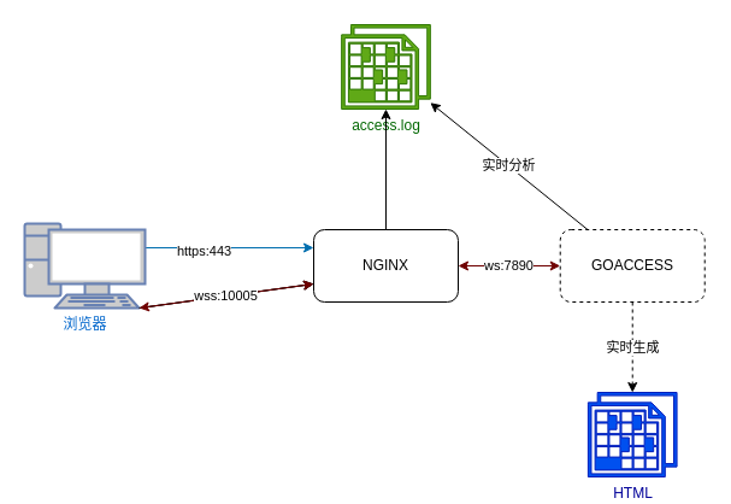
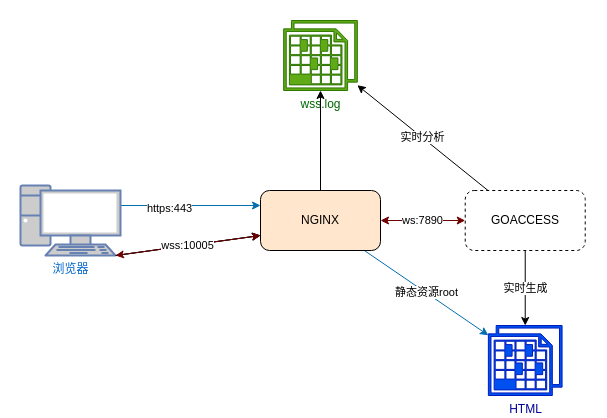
  <mxCell id="0" />
  <mxCell id="1" parent="0" />
  <mxCell id="2" value="ws:7890" style="edgeStyle=none;html=1;entryX=0;entryY=0.5;entryDx=0;entryDy=0;fillColor=#a20025;strokeColor=#6F0000;startArrow=classic;startFill=1;endArrow=classic;endFill=1;" edge="1" parent="1" source="4" target="11"><mxGeometry relative="1" as="geometry" /></mxCell>
- <mxCell id="4" value="NGINX" style="rounded=1;whiteSpace=wrap;html=1;" vertex="1" parent="1"><mxGeometry x="260" y="190" width="120" height="60" as="geometry" /></mxCell>
+ <mxCell id="3" value="静态资源root" style="edgeStyle=none;html=1;fillColor=#1ba1e2;strokeColor=#006EAF;" edge="1" parent="1" source="4" target="12"><mxGeometry relative="1" as="geometry" /></mxCell>
+ <mxCell id="4" value="NGINX" style="rounded=1;whiteSpace=wrap;html=1;fillColor=#ffe6cc;" vertex="1" parent="1"><mxGeometry x="260" y="190" width="120" height="60" as="geometry" /></mxCell>
  <mxCell id="5" style="edgeStyle=none;html=1;entryX=0;entryY=0.25;entryDx=0;entryDy=0;fillColor=#1ba1e2;strokeColor=#006EAF;" edge="1" parent="1" target="4"><mxGeometry relative="1" as="geometry"><mxPoint x="120" y="205" as="sourcePoint" /></mxGeometry></mxCell>
  <mxCell id="6" value="https:443" style="edgeLabel;html=1;align=center;verticalAlign=middle;resizable=0;points=[];" vertex="1" connectable="0" parent="5"><mxGeometry x="-0.3" y="-2" relative="1" as="geometry"><mxPoint x="-1" as="offset" /></mxGeometry></mxCell>
  <mxCell id="7" style="edgeStyle=none;html=1;entryX=0;entryY=0.75;entryDx=0;entryDy=0;exitX=0.95;exitY=1;exitDx=0;exitDy=0;exitPerimeter=0;" edge="1" parent="1" source="8" target="4"><mxGeometry relative="1" as="geometry" /></mxCell>
  <mxCell id="8" value="浏览器" style="fontColor=#0066CC;verticalAlign=top;verticalLabelPosition=bottom;labelPosition=center;align=center;html=1;outlineConnect=0;fillColor=#CCCCCC;strokeColor=#6881B3;gradientColor=none;gradientDirection=north;strokeWidth=2;shape=mxgraph.networks.pc;" vertex="1" parent="1"><mxGeometry x="20" y="185" width="100" height="70" as="geometry" /></mxCell>
  <mxCell id="9" value="实时分析" style="edgeStyle=none;html=1;" edge="1" parent="1" source="11" target="13"><mxGeometry relative="1" as="geometry" /></mxCell>
- <mxCell id="10" value="实时生成" style="edgeStyle=none;html=1;dashed=1;" edge="1" parent="1" source="11" target="12"><mxGeometry relative="1" as="geometry" /></mxCell>
+ <mxCell id="10" value="实时生成" style="edgeStyle=none;html=1;" edge="1" parent="1" source="11" target="12"><mxGeometry relative="1" as="geometry" /></mxCell>
  <mxCell id="11" value="GOACCESS" style="rounded=1;whiteSpace=wrap;html=1;dashed=1;" vertex="1" parent="1"><mxGeometry x="464.73" y="190" width="120" height="60" as="geometry" /></mxCell>
  <mxCell id="12" value="HTML" style="sketch=0;pointerEvents=1;shadow=0;dashed=0;html=1;strokeColor=#001DBC;fillColor=#0050ef;aspect=fixed;labelPosition=center;verticalLabelPosition=bottom;verticalAlign=top;align=center;outlineConnect=0;shape=mxgraph.vvd.blueprint;fontColor=#000099;" vertex="1" parent="1"><mxGeometry x="487.89" y="325" width="73.68" height="70" as="geometry" /></mxCell>
- <mxCell id="13" value="access.log" style="sketch=0;pointerEvents=1;shadow=0;dashed=0;html=1;strokeColor=#2D7600;fillColor=#60a917;aspect=fixed;labelPosition=center;verticalLabelPosition=bottom;verticalAlign=top;align=center;outlineConnect=0;shape=mxgraph.vvd.blueprint;fontColor=#006600;" vertex="1" parent="1"><mxGeometry x="283.16" y="20" width="73.68" height="70" as="geometry" /></mxCell>
+ <mxCell id="13" value="wss.log" style="sketch=0;pointerEvents=1;shadow=0;dashed=0;html=1;strokeColor=#2D7600;fillColor=#60a917;aspect=fixed;labelPosition=center;verticalLabelPosition=bottom;verticalAlign=top;align=center;outlineConnect=0;shape=mxgraph.vvd.blueprint;fontColor=#006600;" vertex="1" parent="1"><mxGeometry x="283.16" y="20" width="73.68" height="70" as="geometry" /></mxCell>
  <mxCell id="14" value="" style="endArrow=classic;html=1;exitX=0.5;exitY=0;exitDx=0;exitDy=0;" edge="1" parent="1" source="4" target="13"><mxGeometry width="50" height="50" relative="1" as="geometry"><mxPoint x="300" y="250" as="sourcePoint" /><mxPoint x="350" y="200" as="targetPoint" /></mxGeometry></mxCell>
  <mxCell id="15" style="edgeStyle=none;html=1;entryX=0;entryY=0.75;entryDx=0;entryDy=0;exitX=0.95;exitY=1;exitDx=0;exitDy=0;exitPerimeter=0;" edge="1" parent="1"><mxGeometry relative="1" as="geometry"><mxPoint x="115" y="255" as="sourcePoint" /><mxPoint x="260" y="235" as="targetPoint" /></mxGeometry></mxCell>
  <mxCell id="16" value="wss:10005" style="edgeStyle=none;html=1;entryX=0;entryY=0.75;entryDx=0;entryDy=0;exitX=0.95;exitY=1;exitDx=0;exitDy=0;exitPerimeter=0;fillColor=#a20025;strokeColor=#6F0000;startArrow=classic;startFill=1;endArrow=classic;endFill=1;" edge="1" parent="1"><mxGeometry relative="1" as="geometry"><mxPoint x="115" y="255" as="sourcePoint" /><mxPoint x="260" y="235" as="targetPoint" /></mxGeometry></mxCell>
